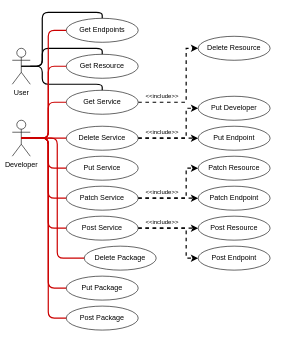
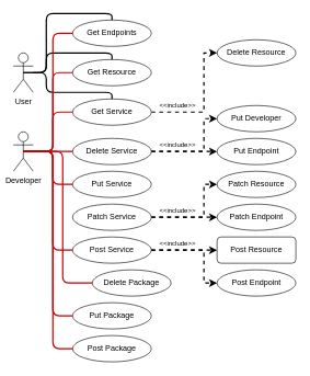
  <mxCell id="0" />
  <mxCell id="1" parent="0" />
  <mxCell id="2" value="User" style="shape=umlActor;verticalLabelPosition=bottom;verticalAlign=top;html=1;outlineConnect=0;" vertex="1" parent="1"><mxGeometry x="20" y="80" width="30" height="60" as="geometry" /></mxCell>
  <mxCell id="3" value="Developer" style="shape=umlActor;verticalLabelPosition=bottom;verticalAlign=top;html=1;outlineConnect=0;" vertex="1" parent="1"><mxGeometry x="20" y="200" width="30" height="60" as="geometry" /></mxCell>
  <mxCell id="4" value="Get Endpoints" style="ellipse;whiteSpace=wrap;html=1;fontFamily=Helvetica;fontSize=12;fontColor=#000000;align=center;strokeColor=#000000;fillColor=#ffffff;" vertex="1" parent="1"><mxGeometry x="110" y="30" width="120" height="40" as="geometry" /></mxCell>
  <mxCell id="5" value="Get Resource" style="ellipse;whiteSpace=wrap;html=1;fontFamily=Helvetica;fontSize=12;fontColor=#000000;align=center;strokeColor=#000000;fillColor=#ffffff;" vertex="1" parent="1"><mxGeometry x="110" y="90" width="120" height="40" as="geometry" /></mxCell>
  <mxCell id="6" value="" style="edgeStyle=orthogonalEdgeStyle;rounded=0;orthogonalLoop=1;jettySize=auto;html=1;dashed=1;strokeColor=#000000;strokeWidth=2;entryX=0;entryY=0.5;entryDx=0;entryDy=0;" edge="1" parent="1" source="7" target="31"><mxGeometry relative="1" as="geometry"><Array as="points"><mxPoint x="310" y="170" /><mxPoint x="310" y="80" /></Array></mxGeometry></mxCell>
  <mxCell id="7" value="Get Service" style="ellipse;whiteSpace=wrap;html=1;fontFamily=Helvetica;fontSize=12;fontColor=#000000;align=center;strokeColor=#000000;fillColor=#ffffff;" vertex="1" parent="1"><mxGeometry x="110" y="150" width="120" height="40" as="geometry" /></mxCell>
  <mxCell id="8" value="" style="edgeStyle=orthogonalEdgeStyle;rounded=0;orthogonalLoop=1;jettySize=auto;html=1;dashed=1;strokeColor=#000000;strokeWidth=2;exitX=1;exitY=0.5;exitDx=0;exitDy=0;entryX=0;entryY=0.5;entryDx=0;entryDy=0;" edge="1" parent="1" source="9" target="32"><mxGeometry relative="1" as="geometry"><Array as="points"><mxPoint x="310" y="230" /><mxPoint x="310" y="180" /></Array></mxGeometry></mxCell>
  <mxCell id="9" value="Delete Service" style="ellipse;whiteSpace=wrap;html=1;fontFamily=Helvetica;fontSize=12;fontColor=#000000;align=center;strokeColor=#000000;fillColor=#ffffff;" vertex="1" parent="1"><mxGeometry x="110" y="210" width="120" height="40" as="geometry" /></mxCell>
  <mxCell id="10" value="Put Service" style="ellipse;whiteSpace=wrap;html=1;fontFamily=Helvetica;fontSize=12;fontColor=#000000;align=center;strokeColor=#000000;fillColor=#ffffff;" vertex="1" parent="1"><mxGeometry x="110" y="260" width="120" height="40" as="geometry" /></mxCell>
  <mxCell id="11" value="" style="edgeStyle=orthogonalEdgeStyle;rounded=0;orthogonalLoop=1;jettySize=auto;html=1;dashed=1;strokeColor=#000000;strokeWidth=2;entryX=0;entryY=0.5;entryDx=0;entryDy=0;" edge="1" parent="1" source="12" target="34"><mxGeometry relative="1" as="geometry"><Array as="points"><mxPoint x="310" y="330" /><mxPoint x="310" y="280" /></Array></mxGeometry></mxCell>
  <mxCell id="12" value="Patch Service" style="ellipse;whiteSpace=wrap;html=1;fontFamily=Helvetica;fontSize=12;fontColor=#000000;align=center;strokeColor=#000000;fillColor=#ffffff;" vertex="1" parent="1"><mxGeometry x="110" y="310" width="120" height="40" as="geometry" /></mxCell>
  <mxCell id="13" value="Post Package" style="ellipse;whiteSpace=wrap;html=1;fontFamily=Helvetica;fontSize=12;fontColor=#000000;align=center;strokeColor=#000000;fillColor=#ffffff;" vertex="1" parent="1"><mxGeometry x="110" y="510" width="120" height="40" as="geometry" /></mxCell>
  <mxCell id="14" value="Delete Package" style="ellipse;whiteSpace=wrap;html=1;fontFamily=Helvetica;fontSize=12;fontColor=#000000;align=center;strokeColor=#000000;fillColor=#ffffff;" vertex="1" parent="1"><mxGeometry x="140" y="410" width="120" height="40" as="geometry" /></mxCell>
  <mxCell id="15" value="Put Package" style="ellipse;whiteSpace=wrap;html=1;fontFamily=Helvetica;fontSize=12;fontColor=#000000;align=center;strokeColor=#000000;fillColor=#ffffff;" vertex="1" parent="1"><mxGeometry x="110" y="460" width="120" height="40" as="geometry" /></mxCell>
  <mxCell id="16" value="" style="edgeStyle=orthogonalEdgeStyle;rounded=0;orthogonalLoop=1;jettySize=auto;html=1;dashed=1;strokeColor=#000000;strokeWidth=2;entryX=0;entryY=0.5;entryDx=0;entryDy=0;exitX=1;exitY=0.5;exitDx=0;exitDy=0;" edge="1" parent="1" source="17" target="37"><mxGeometry relative="1" as="geometry"><mxPoint x="370" y="480" as="targetPoint" /><Array as="points"><mxPoint x="310" y="380" /><mxPoint x="310" y="430" /></Array></mxGeometry></mxCell>
  <mxCell id="17" value="Post Service" style="ellipse;whiteSpace=wrap;html=1;fontFamily=Helvetica;fontSize=12;fontColor=#000000;align=center;strokeColor=#000000;fillColor=#ffffff;" vertex="1" parent="1"><mxGeometry x="110" y="360" width="120" height="40" as="geometry" /></mxCell>
  <mxCell id="18" value="" style="endArrow=none;html=1;entryX=0.5;entryY=0;entryDx=0;entryDy=0;edgeStyle=orthogonalEdgeStyle;strokeWidth=2;" edge="1" parent="1" source="2" target="7"><mxGeometry width="50" height="50" relative="1" as="geometry"><mxPoint x="50" y="190" as="sourcePoint" /><mxPoint x="120.711" y="140" as="targetPoint" /><Array as="points"><mxPoint x="70" y="110" /><mxPoint x="70" y="140" /><mxPoint x="170" y="140" /></Array></mxGeometry></mxCell>
  <mxCell id="19" value="" style="endArrow=none;html=1;entryX=0.5;entryY=0;entryDx=0;entryDy=0;edgeStyle=orthogonalEdgeStyle;exitX=0.5;exitY=0.5;exitDx=0;exitDy=0;exitPerimeter=0;strokeWidth=2;" edge="1" parent="1" source="2" target="5"><mxGeometry width="50" height="50" relative="1" as="geometry"><mxPoint x="50" y="140" as="sourcePoint" /><mxPoint x="120" y="180" as="targetPoint" /><Array as="points"><mxPoint x="70" y="110" /><mxPoint x="70" y="80" /><mxPoint x="170" y="80" /></Array></mxGeometry></mxCell>
  <mxCell id="20" value="" style="endArrow=none;html=1;entryX=0.5;entryY=0;entryDx=0;entryDy=0;edgeStyle=orthogonalEdgeStyle;exitX=0.5;exitY=0.5;exitDx=0;exitDy=0;exitPerimeter=0;strokeWidth=2;" edge="1" parent="1" source="2" target="4"><mxGeometry width="50" height="50" relative="1" as="geometry"><mxPoint x="50" y="140" as="sourcePoint" /><mxPoint x="130" y="190" as="targetPoint" /><Array as="points"><mxPoint x="70" y="110" /><mxPoint x="70" y="20" /><mxPoint x="170" y="20" /></Array></mxGeometry></mxCell>
- <mxCell id="21" value="" style="endArrow=none;html=1;entryX=0;entryY=0.5;entryDx=0;entryDy=0;edgeStyle=orthogonalEdgeStyle;exitX=0.5;exitY=0.5;exitDx=0;exitDy=0;exitPerimeter=0;strokeColor=#CC0000;strokeWidth=2;" edge="1" parent="1" source="3" target="12"><mxGeometry width="50" height="50" relative="1" as="geometry"><mxPoint x="80" y="160" as="sourcePoint" /><mxPoint x="140" y="190" as="targetPoint" /></mxGeometry></mxCell>
  <mxCell id="22" value="" style="endArrow=none;html=1;entryX=0;entryY=0.5;entryDx=0;entryDy=0;edgeStyle=orthogonalEdgeStyle;exitX=0.5;exitY=0.5;exitDx=0;exitDy=0;exitPerimeter=0;strokeColor=#CC0000;strokeWidth=2;" edge="1" parent="1" source="3" target="10"><mxGeometry width="50" height="50" relative="1" as="geometry"><mxPoint x="45" y="320" as="sourcePoint" /><mxPoint x="120" y="350" as="targetPoint" /></mxGeometry></mxCell>
  <mxCell id="23" value="" style="endArrow=none;html=1;edgeStyle=orthogonalEdgeStyle;exitX=0.5;exitY=0.5;exitDx=0;exitDy=0;exitPerimeter=0;strokeColor=#CC0000;strokeWidth=2;entryX=0;entryY=0.5;entryDx=0;entryDy=0;" edge="1" parent="1" source="3" target="9"><mxGeometry width="50" height="50" relative="1" as="geometry"><mxPoint x="55" y="340" as="sourcePoint" /><mxPoint x="130" y="370" as="targetPoint" /></mxGeometry></mxCell>
  <mxCell id="24" value="" style="endArrow=none;html=1;entryX=0;entryY=0.5;entryDx=0;entryDy=0;edgeStyle=orthogonalEdgeStyle;strokeColor=#CC0000;strokeWidth=2;exitX=0.5;exitY=0.5;exitDx=0;exitDy=0;exitPerimeter=0;" edge="1" parent="1" source="3" target="7"><mxGeometry width="50" height="50" relative="1" as="geometry"><mxPoint x="40" y="320" as="sourcePoint" /><mxPoint x="140" y="380" as="targetPoint" /><Array as="points"><mxPoint x="80" y="230" /><mxPoint x="80" y="170" /></Array></mxGeometry></mxCell>
  <mxCell id="25" value="" style="endArrow=none;html=1;entryX=0;entryY=0.5;entryDx=0;entryDy=0;edgeStyle=orthogonalEdgeStyle;exitX=0.5;exitY=0.5;exitDx=0;exitDy=0;exitPerimeter=0;strokeColor=#CC0000;strokeWidth=2;" edge="1" parent="1" source="3" target="5"><mxGeometry width="50" height="50" relative="1" as="geometry"><mxPoint x="75" y="360" as="sourcePoint" /><mxPoint x="150" y="390" as="targetPoint" /></mxGeometry></mxCell>
  <mxCell id="26" value="" style="endArrow=none;html=1;entryX=0;entryY=0.5;entryDx=0;entryDy=0;edgeStyle=orthogonalEdgeStyle;exitX=0.5;exitY=0.5;exitDx=0;exitDy=0;exitPerimeter=0;strokeColor=#CC0000;strokeWidth=2;" edge="1" parent="1" source="3" target="4"><mxGeometry width="50" height="50" relative="1" as="geometry"><mxPoint x="85" y="370" as="sourcePoint" /><mxPoint x="160" y="400" as="targetPoint" /></mxGeometry></mxCell>
  <mxCell id="27" value="" style="endArrow=none;html=1;entryX=0;entryY=0.5;entryDx=0;entryDy=0;edgeStyle=orthogonalEdgeStyle;exitX=0.5;exitY=0.5;exitDx=0;exitDy=0;exitPerimeter=0;strokeColor=#CC0000;strokeWidth=2;" edge="1" parent="1" source="3" target="13"><mxGeometry width="50" height="50" relative="1" as="geometry"><mxPoint x="95" y="370" as="sourcePoint" /><mxPoint x="170" y="400" as="targetPoint" /></mxGeometry></mxCell>
  <mxCell id="28" value="" style="endArrow=none;html=1;entryX=0;entryY=0.5;entryDx=0;entryDy=0;edgeStyle=orthogonalEdgeStyle;exitX=0.5;exitY=0.5;exitDx=0;exitDy=0;exitPerimeter=0;strokeColor=#CC0000;strokeWidth=2;" edge="1" parent="1" source="3" target="14"><mxGeometry width="50" height="50" relative="1" as="geometry"><mxPoint x="105" y="380" as="sourcePoint" /><mxPoint x="180" y="410" as="targetPoint" /></mxGeometry></mxCell>
  <mxCell id="29" value="" style="endArrow=none;html=1;entryX=0;entryY=0.5;entryDx=0;entryDy=0;edgeStyle=orthogonalEdgeStyle;exitX=0.5;exitY=0.5;exitDx=0;exitDy=0;exitPerimeter=0;strokeColor=#CC0000;strokeWidth=2;" edge="1" parent="1" source="3" target="15"><mxGeometry width="50" height="50" relative="1" as="geometry"><mxPoint x="115" y="390" as="sourcePoint" /><mxPoint x="190" y="420" as="targetPoint" /></mxGeometry></mxCell>
  <mxCell id="30" value="" style="endArrow=none;html=1;entryX=0;entryY=0.5;entryDx=0;entryDy=0;edgeStyle=orthogonalEdgeStyle;exitX=0.5;exitY=0.5;exitDx=0;exitDy=0;exitPerimeter=0;strokeColor=#CC0000;strokeWidth=2;" edge="1" parent="1" source="3" target="17"><mxGeometry width="50" height="50" relative="1" as="geometry"><mxPoint x="125" y="400" as="sourcePoint" /><mxPoint x="200" y="430" as="targetPoint" /></mxGeometry></mxCell>
  <mxCell id="31" value="Delete Resource" style="ellipse;whiteSpace=wrap;html=1;fontFamily=Helvetica;fontSize=12;fontColor=#000000;align=center;strokeColor=#000000;fillColor=#ffffff;" vertex="1" parent="1"><mxGeometry x="330" y="60" width="120" height="40" as="geometry" /></mxCell>
  <mxCell id="32" value="Put Developer" style="ellipse;whiteSpace=wrap;html=1;fontFamily=Helvetica;fontSize=12;fontColor=#000000;align=center;strokeColor=#000000;fillColor=#ffffff;" vertex="1" parent="1"><mxGeometry x="330" y="160" width="120" height="40" as="geometry" /></mxCell>
  <mxCell id="33" value="Put Endpoint" style="ellipse;whiteSpace=wrap;html=1;fontFamily=Helvetica;fontSize=12;fontColor=#000000;align=center;strokeColor=#000000;fillColor=#ffffff;" vertex="1" parent="1"><mxGeometry x="330" y="210" width="120" height="40" as="geometry" /></mxCell>
  <mxCell id="34" value="Patch Resource" style="ellipse;whiteSpace=wrap;html=1;fontFamily=Helvetica;fontSize=12;fontColor=#000000;align=center;strokeColor=#000000;fillColor=#ffffff;" vertex="1" parent="1"><mxGeometry x="330" y="260" width="120" height="40" as="geometry" /></mxCell>
  <mxCell id="35" value="Patch Endpoint" style="ellipse;whiteSpace=wrap;html=1;fontFamily=Helvetica;fontSize=12;fontColor=#000000;align=center;strokeColor=#000000;fillColor=#ffffff;" vertex="1" parent="1"><mxGeometry x="330" y="310" width="120" height="40" as="geometry" /></mxCell>
- <mxCell id="36" value="Post Resource" style="ellipse;whiteSpace=wrap;html=1;fontFamily=Helvetica;fontSize=12;fontColor=#000000;align=center;strokeColor=#000000;fillColor=#ffffff;" vertex="1" parent="1"><mxGeometry x="330" y="360" width="120" height="40" as="geometry" /></mxCell>
+ <mxCell id="36" value="Post Resource" style="whiteSpace=wrap;html=1;fontFamily=Helvetica;fontSize=12;fontColor=#000000;align=center;strokeColor=#000000;fillColor=#ffffff;rounded=1;" vertex="1" parent="1"><mxGeometry x="330" y="360" width="120" height="40" as="geometry" /></mxCell>
  <mxCell id="37" value="Post Endpoint" style="ellipse;whiteSpace=wrap;html=1;fontFamily=Helvetica;fontSize=12;fontColor=#000000;align=center;strokeColor=#000000;fillColor=#ffffff;" vertex="1" parent="1"><mxGeometry x="330" y="410" width="120" height="40" as="geometry" /></mxCell>
  <mxCell id="38" value="" style="edgeStyle=orthogonalEdgeStyle;rounded=0;orthogonalLoop=1;jettySize=auto;html=1;dashed=1;strokeColor=#000000;strokeWidth=2;entryX=0;entryY=0.5;entryDx=0;entryDy=0;" edge="1" parent="1" target="33"><mxGeometry relative="1" as="geometry"><mxPoint x="230" y="230" as="sourcePoint" /><mxPoint x="335" y="150" as="targetPoint" /><Array as="points"><mxPoint x="300" y="230" /><mxPoint x="300" y="230" /></Array></mxGeometry></mxCell>
  <mxCell id="39" value="" style="edgeStyle=orthogonalEdgeStyle;rounded=0;orthogonalLoop=1;jettySize=auto;html=1;dashed=1;strokeColor=#000000;strokeWidth=2;exitX=1;exitY=0.5;exitDx=0;exitDy=0;entryX=0;entryY=0.5;entryDx=0;entryDy=0;" edge="1" parent="1" source="12" target="35"><mxGeometry relative="1" as="geometry"><mxPoint x="260" y="170" as="sourcePoint" /><mxPoint x="345" y="140" as="targetPoint" /><Array as="points"><mxPoint x="320" y="330" /><mxPoint x="320" y="330" /></Array></mxGeometry></mxCell>
  <mxCell id="40" value="" style="edgeStyle=orthogonalEdgeStyle;rounded=0;orthogonalLoop=1;jettySize=auto;html=1;dashed=1;strokeColor=#000000;strokeWidth=2;exitX=1;exitY=0.5;exitDx=0;exitDy=0;entryX=0;entryY=0.5;entryDx=0;entryDy=0;" edge="1" parent="1" source="17" target="36"><mxGeometry relative="1" as="geometry"><mxPoint x="270" y="160" as="sourcePoint" /><mxPoint x="355" y="130" as="targetPoint" /><Array as="points"><mxPoint x="270" y="380" /><mxPoint x="270" y="380" /></Array></mxGeometry></mxCell>
  <mxCell id="41" value="&lt;font color=&quot;#000000&quot; style=&quot;font-size: 10px;&quot;&gt;&amp;lt;&amp;lt;include&amp;gt;&amp;gt;&lt;/font&gt;" style="text;html=1;strokeColor=none;fillColor=none;align=center;verticalAlign=middle;whiteSpace=wrap;rounded=0;labelBackgroundColor=#ffffff;fontColor=#CC0000;fontSize=10;" vertex="1" parent="1"><mxGeometry x="250" y="150" width="40" height="20" as="geometry" /></mxCell>
  <mxCell id="42" value="&lt;font color=&quot;#000000&quot; style=&quot;font-size: 10px;&quot;&gt;&amp;lt;&amp;lt;include&amp;gt;&amp;gt;&lt;/font&gt;" style="text;html=1;strokeColor=none;fillColor=none;align=center;verticalAlign=middle;whiteSpace=wrap;rounded=0;labelBackgroundColor=#ffffff;fontColor=#CC0000;fontSize=10;" vertex="1" parent="1"><mxGeometry x="250" y="210" width="40" height="20" as="geometry" /></mxCell>
  <mxCell id="43" value="&lt;font color=&quot;#000000&quot; style=&quot;font-size: 10px;&quot;&gt;&amp;lt;&amp;lt;include&amp;gt;&amp;gt;&lt;/font&gt;" style="text;html=1;strokeColor=none;fillColor=none;align=center;verticalAlign=middle;whiteSpace=wrap;rounded=0;labelBackgroundColor=#ffffff;fontColor=#CC0000;fontSize=10;" vertex="1" parent="1"><mxGeometry x="250" y="310" width="40" height="20" as="geometry" /></mxCell>
  <mxCell id="44" value="&lt;font color=&quot;#000000&quot; style=&quot;font-size: 10px;&quot;&gt;&amp;lt;&amp;lt;include&amp;gt;&amp;gt;&lt;/font&gt;" style="text;html=1;strokeColor=none;fillColor=none;align=center;verticalAlign=middle;whiteSpace=wrap;rounded=0;labelBackgroundColor=#ffffff;fontColor=#CC0000;fontSize=10;" vertex="1" parent="1"><mxGeometry x="250" y="360" width="40" height="20" as="geometry" /></mxCell>
